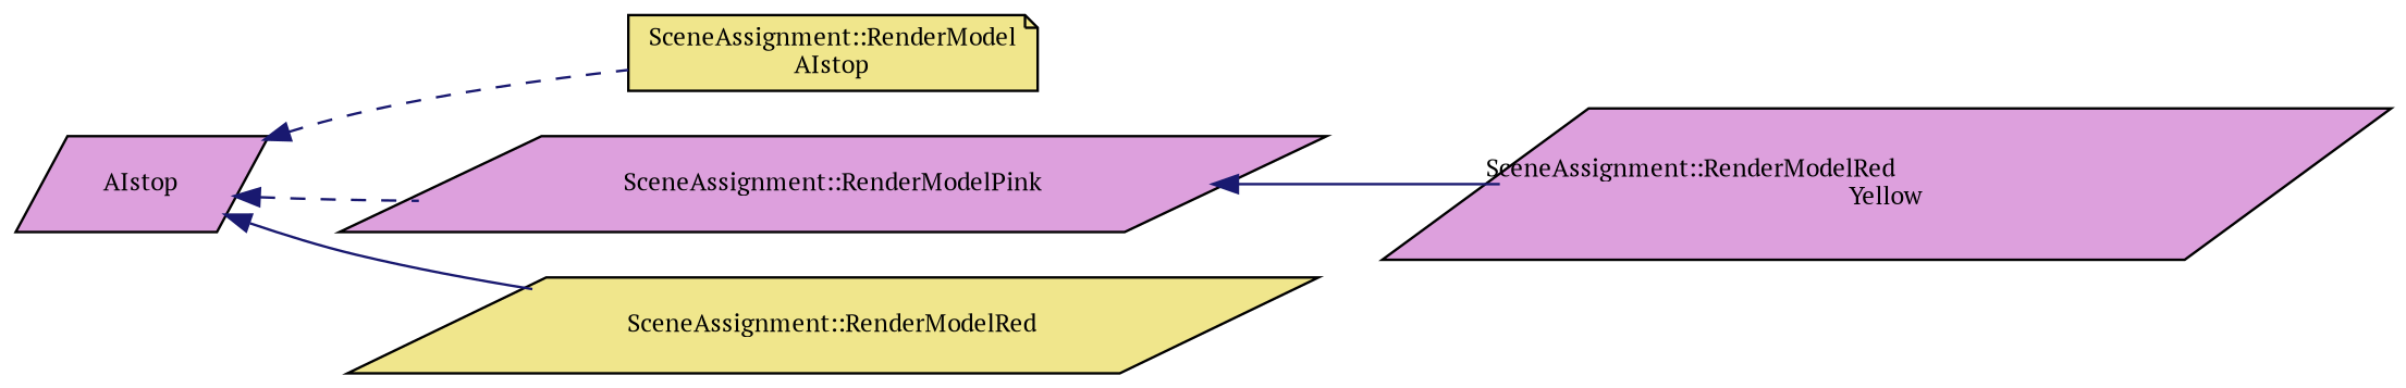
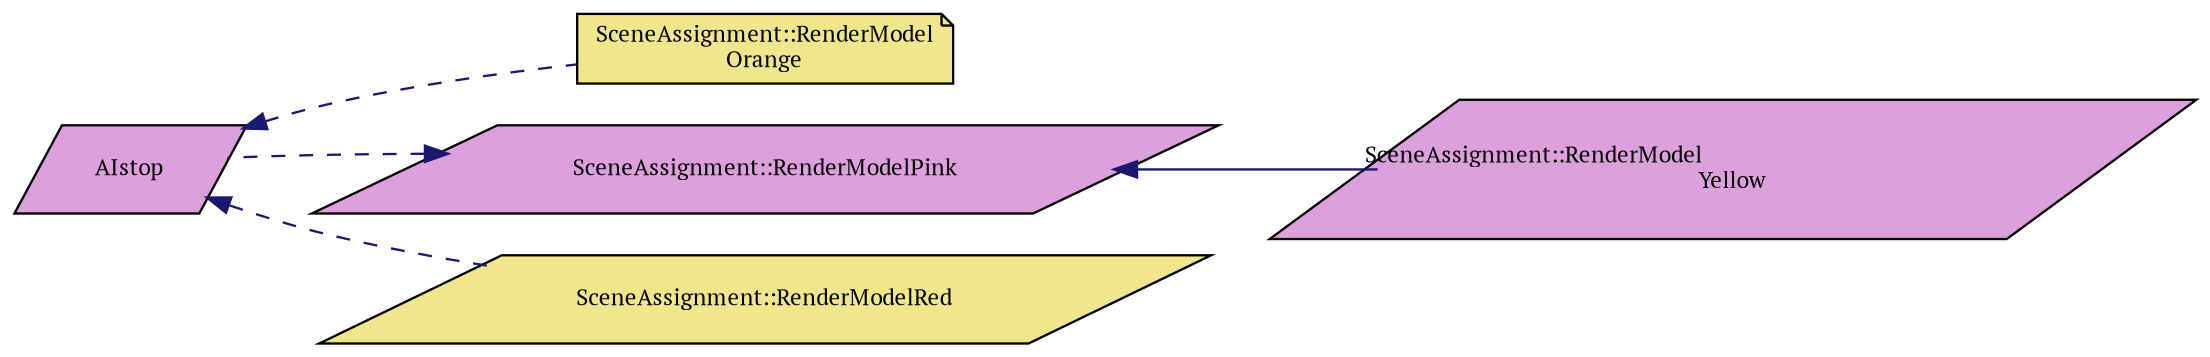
  digraph {
    fontname="PT Serif"
    rankdir=LR
    node [color=black fillcolor=plum fontname="PT Serif" fontsize=10 shape=parallelogram style=filled]
    edge [color=midnightblue dir=back fontname="PT Serif" fontsize=10 labelfontname=Helvetica labelfontsize=10 style=dashed]
    n1 [fontcolor=black height=0.2 label=AIstop width=0.4]
-   n2 [fillcolor=khaki height=0.2 label="SceneAssignment::RenderModel\lAIstop" shape=note width=0.4]
+   n2 [fillcolor=khaki height=0.2 label="SceneAssignment::RenderModel\lOrange" shape=note width=0.4]
    n3 [height=0.2 label="SceneAssignment::RenderModelPink" width=0.4]
    n4 [fillcolor=khaki height=0.2 label="SceneAssignment::RenderModelRed" width=0.4]
-   n5 [height=0.2 label="SceneAssignment::RenderModelRed\lYellow" width=0.4]
+   n5 [height=0.2 label="SceneAssignment::RenderModel\lYellow" width=0.4]
    n1 -> n2
-   n1 -> n3
-   n1 -> n4 [style=solid]
+   n3 -> n1
+   n1 -> n4
    n3 -> n5 [style=solid]
  }
